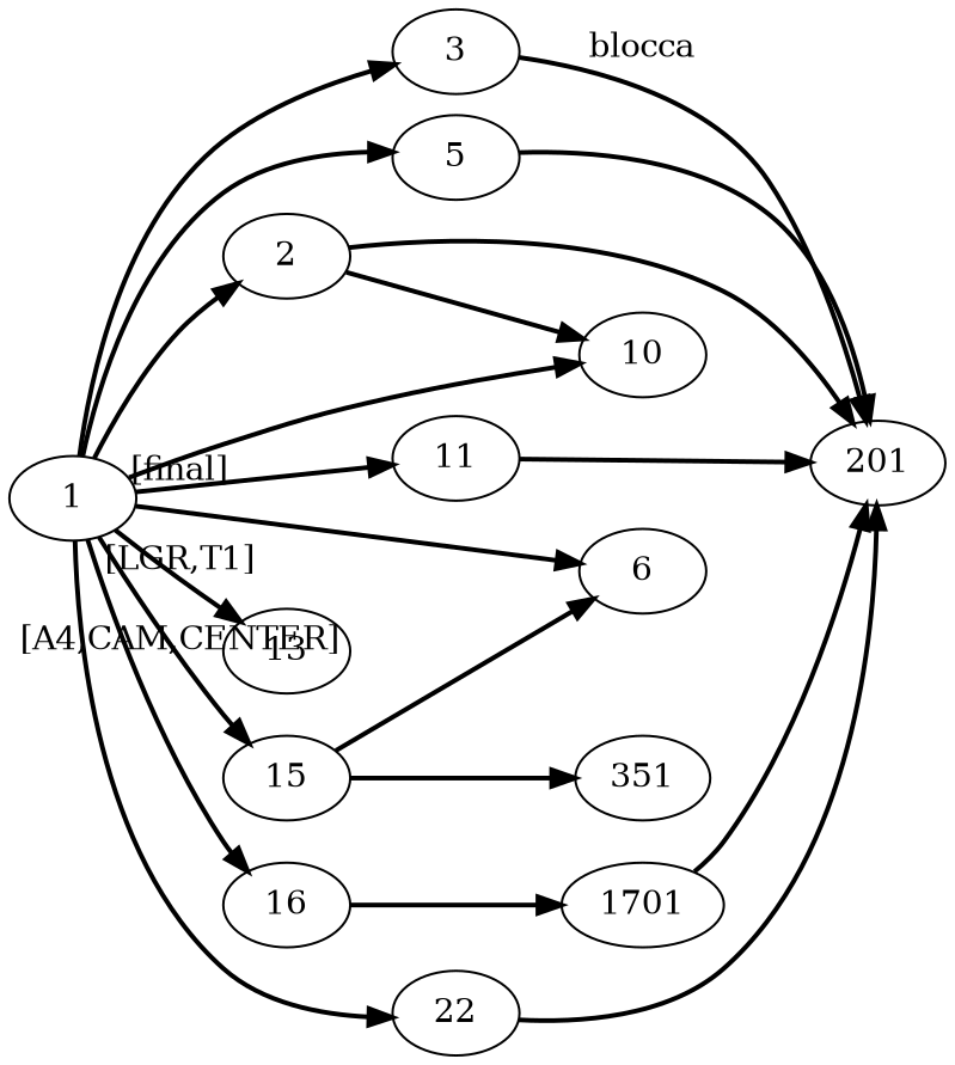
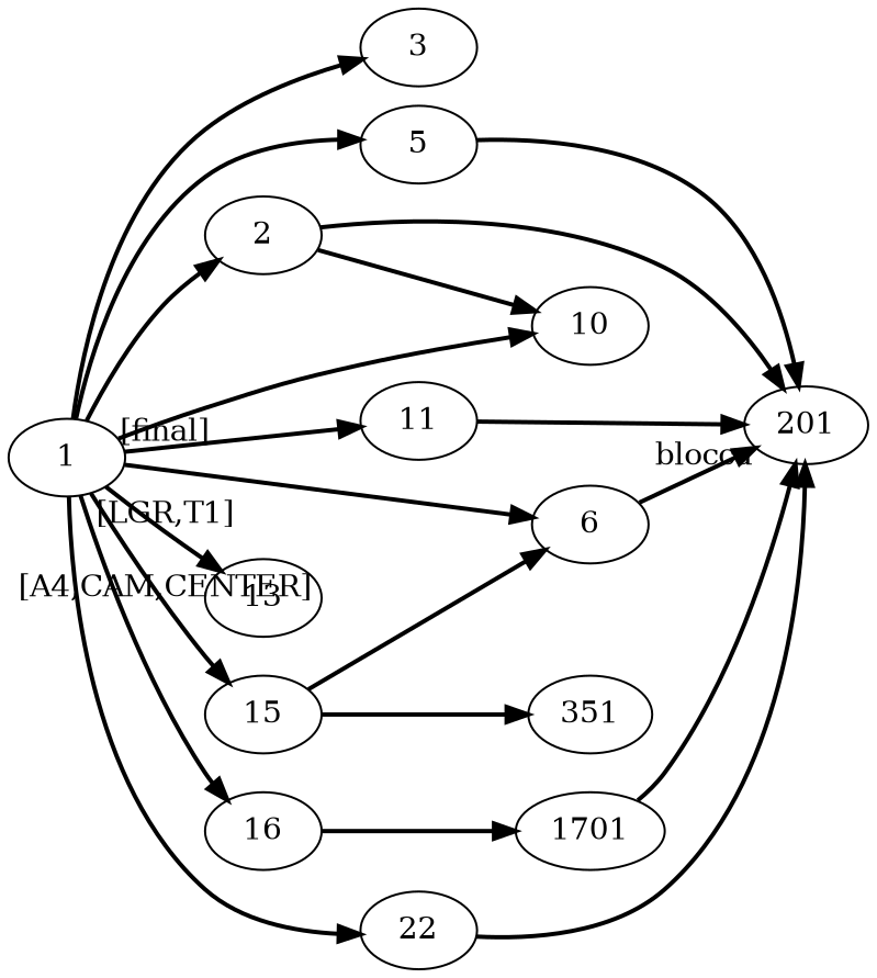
  digraph {
    rankdir=LR
    node [style="complesso node"]
    edge [style=bold]
    1 [style="main node" texlbl=suftesi]
    2 [texlbl=geometry]
    3 [texlbl=xkeyval]
    5 [texlbl=caption]
    6 [texlbl=color]
    10 [style="main2 node" texlbl=ifxetex]
    11 [texlbl=microtype]
    13 [texlbl=fontenc]
    15 [style="main2 node" texlbl=crop]
    16 [style="main2 node" texlbl=titlesec]
    22 [style="main2 node" texlbl=beramono]
    201 [style="internal node" texlbl=keyvall]
    n13 [label=351 texlbl=graphics]
    n14 [label=1701 style="cfg node" texlbl="ttlkey.cfg"]
    1 -> 2
    1 -> 3
    1 -> 5
    1 -> 6
    1 -> 10
    1 -> 11 [label="[final]" labelfloat=true]
    1 -> 13 [label="[LGR,T1]" labelfloat=true]
    1 -> 15 [label="[A4,CAM,CENTER]" labelfloat=true]
    1 -> 16
    1 -> 22
    2 -> 10
    2 -> 201
-   3 -> 201 [label=blocca labelfloat=true]
+   6 -> 201 [label=blocca labelfloat=true]
    5 -> 201
    11 -> 201
    15 -> 6
    15 -> n13
    16 -> n14
    22 -> 201
    n14 -> 201
  }
